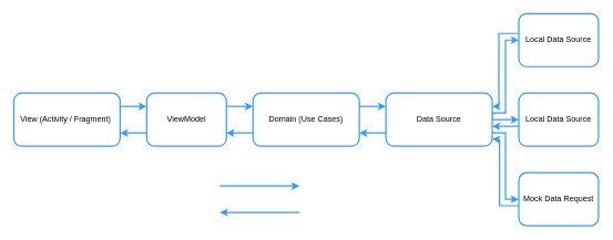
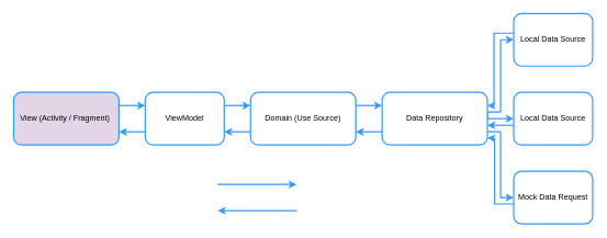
  <mxCell id="0" />
  <mxCell id="1" parent="0" />
  <mxCell id="2" style="edgeStyle=orthogonalEdgeStyle;rounded=0;orthogonalLoop=1;jettySize=auto;html=1;exitX=1;exitY=0.25;exitDx=0;exitDy=0;entryX=0;entryY=0.25;entryDx=0;entryDy=0;strokeColor=#3399FF;strokeWidth=2;" edge="1" parent="1" source="3" target="6"><mxGeometry relative="1" as="geometry" /></mxCell>
- <mxCell id="3" value="View (Activity / Fragment)&amp;nbsp;" style="rounded=1;whiteSpace=wrap;html=1;strokeColor=#3399FF;strokeWidth=2;" vertex="1" parent="1"><mxGeometry x="20" y="140" width="160" height="80" as="geometry" /></mxCell>
+ <mxCell id="3" value="View (Activity / Fragment)&amp;nbsp;" style="rounded=1;whiteSpace=wrap;html=1;strokeColor=#3399FF;strokeWidth=2;fillColor=#e1d5e7;" vertex="1" parent="1"><mxGeometry x="20" y="140" width="160" height="80" as="geometry" /></mxCell>
  <mxCell id="4" style="edgeStyle=orthogonalEdgeStyle;rounded=0;orthogonalLoop=1;jettySize=auto;html=1;exitX=1;exitY=0.25;exitDx=0;exitDy=0;entryX=0;entryY=0.25;entryDx=0;entryDy=0;strokeColor=#3399FF;strokeWidth=2;" edge="1" parent="1" source="6" target="9"><mxGeometry relative="1" as="geometry" /></mxCell>
  <mxCell id="5" style="edgeStyle=orthogonalEdgeStyle;rounded=0;orthogonalLoop=1;jettySize=auto;html=1;exitX=0;exitY=0.75;exitDx=0;exitDy=0;entryX=1;entryY=0.75;entryDx=0;entryDy=0;strokeColor=#3399FF;strokeWidth=2;" edge="1" parent="1" source="6" target="3"><mxGeometry relative="1" as="geometry" /></mxCell>
  <mxCell id="6" value="ViewModel" style="rounded=1;whiteSpace=wrap;html=1;strokeColor=#3399FF;strokeWidth=2;" vertex="1" parent="1"><mxGeometry x="220" y="140" width="120" height="80" as="geometry" /></mxCell>
  <mxCell id="7" style="edgeStyle=orthogonalEdgeStyle;rounded=0;orthogonalLoop=1;jettySize=auto;html=1;exitX=1;exitY=0.25;exitDx=0;exitDy=0;entryX=0;entryY=0.25;entryDx=0;entryDy=0;strokeColor=#3399FF;strokeWidth=2;" edge="1" parent="1" source="9" target="14"><mxGeometry relative="1" as="geometry" /></mxCell>
  <mxCell id="8" style="edgeStyle=orthogonalEdgeStyle;rounded=0;orthogonalLoop=1;jettySize=auto;html=1;exitX=0;exitY=0.75;exitDx=0;exitDy=0;entryX=1;entryY=0.75;entryDx=0;entryDy=0;strokeColor=#3399FF;strokeWidth=2;" edge="1" parent="1" source="9" target="6"><mxGeometry relative="1" as="geometry" /></mxCell>
- <mxCell id="9" value="Domain (Use Cases)" style="rounded=1;whiteSpace=wrap;html=1;strokeColor=#3399FF;strokeWidth=2;" vertex="1" parent="1"><mxGeometry x="380" y="140" width="160" height="80" as="geometry" /></mxCell>
+ <mxCell id="9" value="Domain (Use Source)" style="rounded=1;whiteSpace=wrap;html=1;strokeColor=#3399FF;strokeWidth=2;" vertex="1" parent="1"><mxGeometry x="380" y="140" width="160" height="80" as="geometry" /></mxCell>
  <mxCell id="10" style="edgeStyle=orthogonalEdgeStyle;rounded=0;orthogonalLoop=1;jettySize=auto;html=1;exitX=1;exitY=0.5;exitDx=0;exitDy=0;entryX=0;entryY=0.5;entryDx=0;entryDy=0;strokeColor=#3399FF;strokeWidth=2;" edge="1" parent="1" source="14" target="16"><mxGeometry relative="1" as="geometry"><Array as="points"><mxPoint x="740" y="170" /><mxPoint x="760" y="170" /><mxPoint x="760" y="60" /></Array></mxGeometry></mxCell>
  <mxCell id="11" style="edgeStyle=orthogonalEdgeStyle;rounded=0;orthogonalLoop=1;jettySize=auto;html=1;exitX=1;exitY=0.5;exitDx=0;exitDy=0;entryX=0;entryY=0.5;entryDx=0;entryDy=0;strokeColor=#3399FF;strokeWidth=2;" edge="1" parent="1" source="14" target="18"><mxGeometry relative="1" as="geometry" /></mxCell>
  <mxCell id="12" style="edgeStyle=orthogonalEdgeStyle;rounded=0;orthogonalLoop=1;jettySize=auto;html=1;exitX=1;exitY=0.75;exitDx=0;exitDy=0;entryX=0;entryY=0.5;entryDx=0;entryDy=0;strokeColor=#3399FF;strokeWidth=2;" edge="1" parent="1" source="14" target="19"><mxGeometry relative="1" as="geometry"><Array as="points"><mxPoint x="760" y="200" /><mxPoint x="760" y="300" /></Array></mxGeometry></mxCell>
  <mxCell id="13" style="edgeStyle=orthogonalEdgeStyle;rounded=0;orthogonalLoop=1;jettySize=auto;html=1;exitX=0;exitY=0.75;exitDx=0;exitDy=0;entryX=1;entryY=0.75;entryDx=0;entryDy=0;strokeColor=#3399FF;strokeWidth=2;" edge="1" parent="1" source="14" target="9"><mxGeometry relative="1" as="geometry" /></mxCell>
- <mxCell id="14" value="Data Source" style="rounded=1;whiteSpace=wrap;html=1;strokeColor=#3399FF;strokeWidth=2;" vertex="1" parent="1"><mxGeometry x="580" y="140" width="160" height="80" as="geometry" /></mxCell>
+ <mxCell id="14" value="Data Repository" style="rounded=1;whiteSpace=wrap;html=1;strokeColor=#3399FF;strokeWidth=2;" vertex="1" parent="1"><mxGeometry x="580" y="140" width="160" height="80" as="geometry" /></mxCell>
  <mxCell id="15" style="edgeStyle=orthogonalEdgeStyle;rounded=0;orthogonalLoop=1;jettySize=auto;html=1;exitX=0;exitY=0.25;exitDx=0;exitDy=0;entryX=1;entryY=0.25;entryDx=0;entryDy=0;strokeColor=#3399FF;strokeWidth=2;" edge="1" parent="1" source="16" target="14"><mxGeometry relative="1" as="geometry"><Array as="points"><mxPoint x="790" y="50" /><mxPoint x="750" y="50" /><mxPoint x="750" y="160" /></Array></mxGeometry></mxCell>
  <mxCell id="16" value="Local Data Source" style="rounded=1;whiteSpace=wrap;html=1;strokeColor=#3399FF;strokeWidth=2;" vertex="1" parent="1"><mxGeometry x="780" width="120" height="80" as="geometry" y="20" /></mxCell>
  <mxCell id="17" style="edgeStyle=orthogonalEdgeStyle;rounded=0;orthogonalLoop=1;jettySize=auto;html=1;exitX=0.003;exitY=0.625;exitDx=0;exitDy=0;exitPerimeter=0;strokeColor=#3399FF;strokeWidth=2;" edge="1" parent="1" source="18"><mxGeometry relative="1" as="geometry"><mxPoint x="740" y="190" as="targetPoint" /><Array as="points" /></mxGeometry></mxCell>
  <mxCell id="18" value="Local Data Source" style="rounded=1;whiteSpace=wrap;html=1;strokeColor=#3399FF;strokeWidth=2;" vertex="1" parent="1"><mxGeometry x="780" y="140" width="120" height="80" as="geometry" /></mxCell>
  <mxCell id="19" value="Mock Data Request" style="rounded=1;whiteSpace=wrap;html=1;strokeColor=#3399FF;strokeWidth=2;" vertex="1" parent="1"><mxGeometry x="780" y="260" width="120" height="80" as="geometry" /></mxCell>
  <mxCell id="20" style="edgeStyle=orthogonalEdgeStyle;rounded=0;orthogonalLoop=1;jettySize=auto;html=1;exitX=-0.001;exitY=0.622;exitDx=0;exitDy=0;entryX=0.999;entryY=0.863;entryDx=0;entryDy=0;entryPerimeter=0;exitPerimeter=0;strokeColor=#3399FF;strokeWidth=2;" edge="1" parent="1" source="19" target="14"><mxGeometry relative="1" as="geometry"><mxPoint x="790" y="316" as="sourcePoint" /><mxPoint x="750" y="210" as="targetPoint" /><Array as="points"><mxPoint x="751" y="310" /><mxPoint x="751" y="210" /><mxPoint x="740" y="210" /></Array></mxGeometry></mxCell>
  <mxCell id="21" value="" style="group" vertex="1" connectable="0" parent="1"><mxGeometry x="330" y="250" width="120" height="70" as="geometry" /></mxCell>
  <mxCell id="22" value="" style="endArrow=classic;html=1;rounded=0;strokeColor=#3399FF;strokeWidth=2;" edge="1" parent="21"><mxGeometry width="50" height="50" relative="1" as="geometry"><mxPoint y="30" as="sourcePoint" /><mxPoint x="120" y="30" as="targetPoint" /></mxGeometry></mxCell>
  <mxCell id="23" value="" style="endArrow=classic;html=1;rounded=0;strokeColor=#3399FF;strokeWidth=2;" edge="1" parent="21"><mxGeometry width="50" height="50" relative="1" as="geometry"><mxPoint x="120" y="70" as="sourcePoint" /><mxPoint y="70" as="targetPoint" /></mxGeometry></mxCell>
